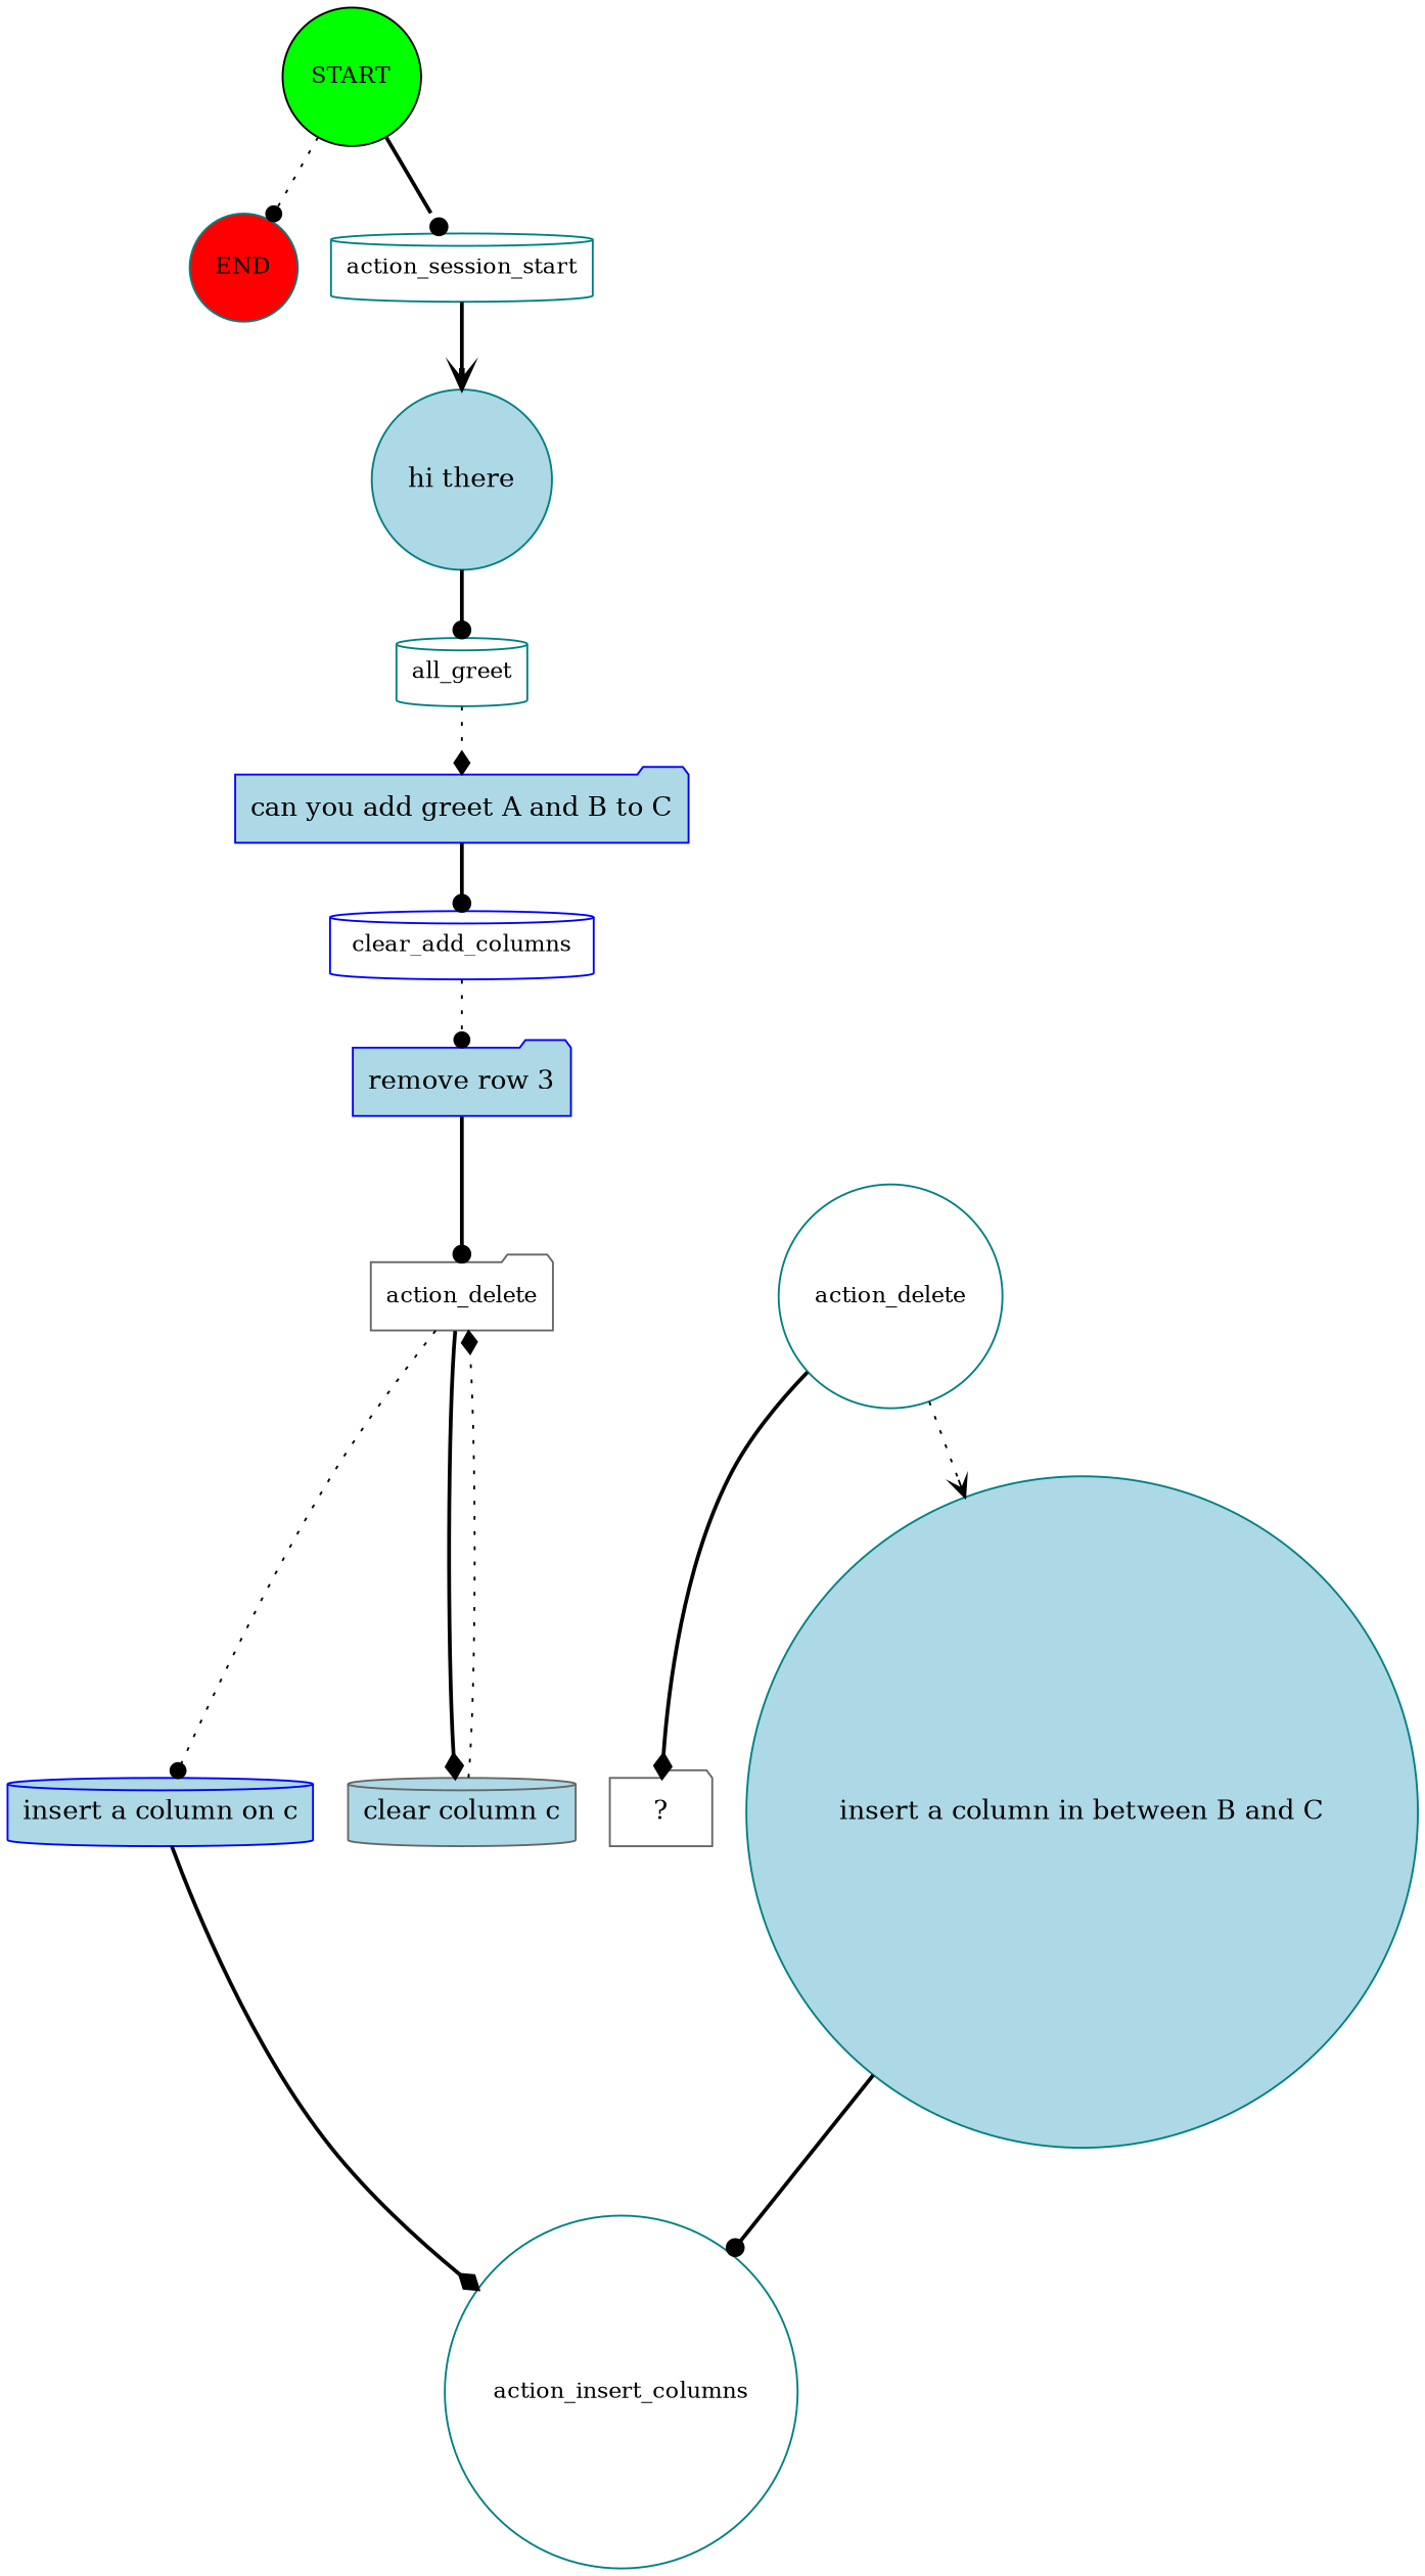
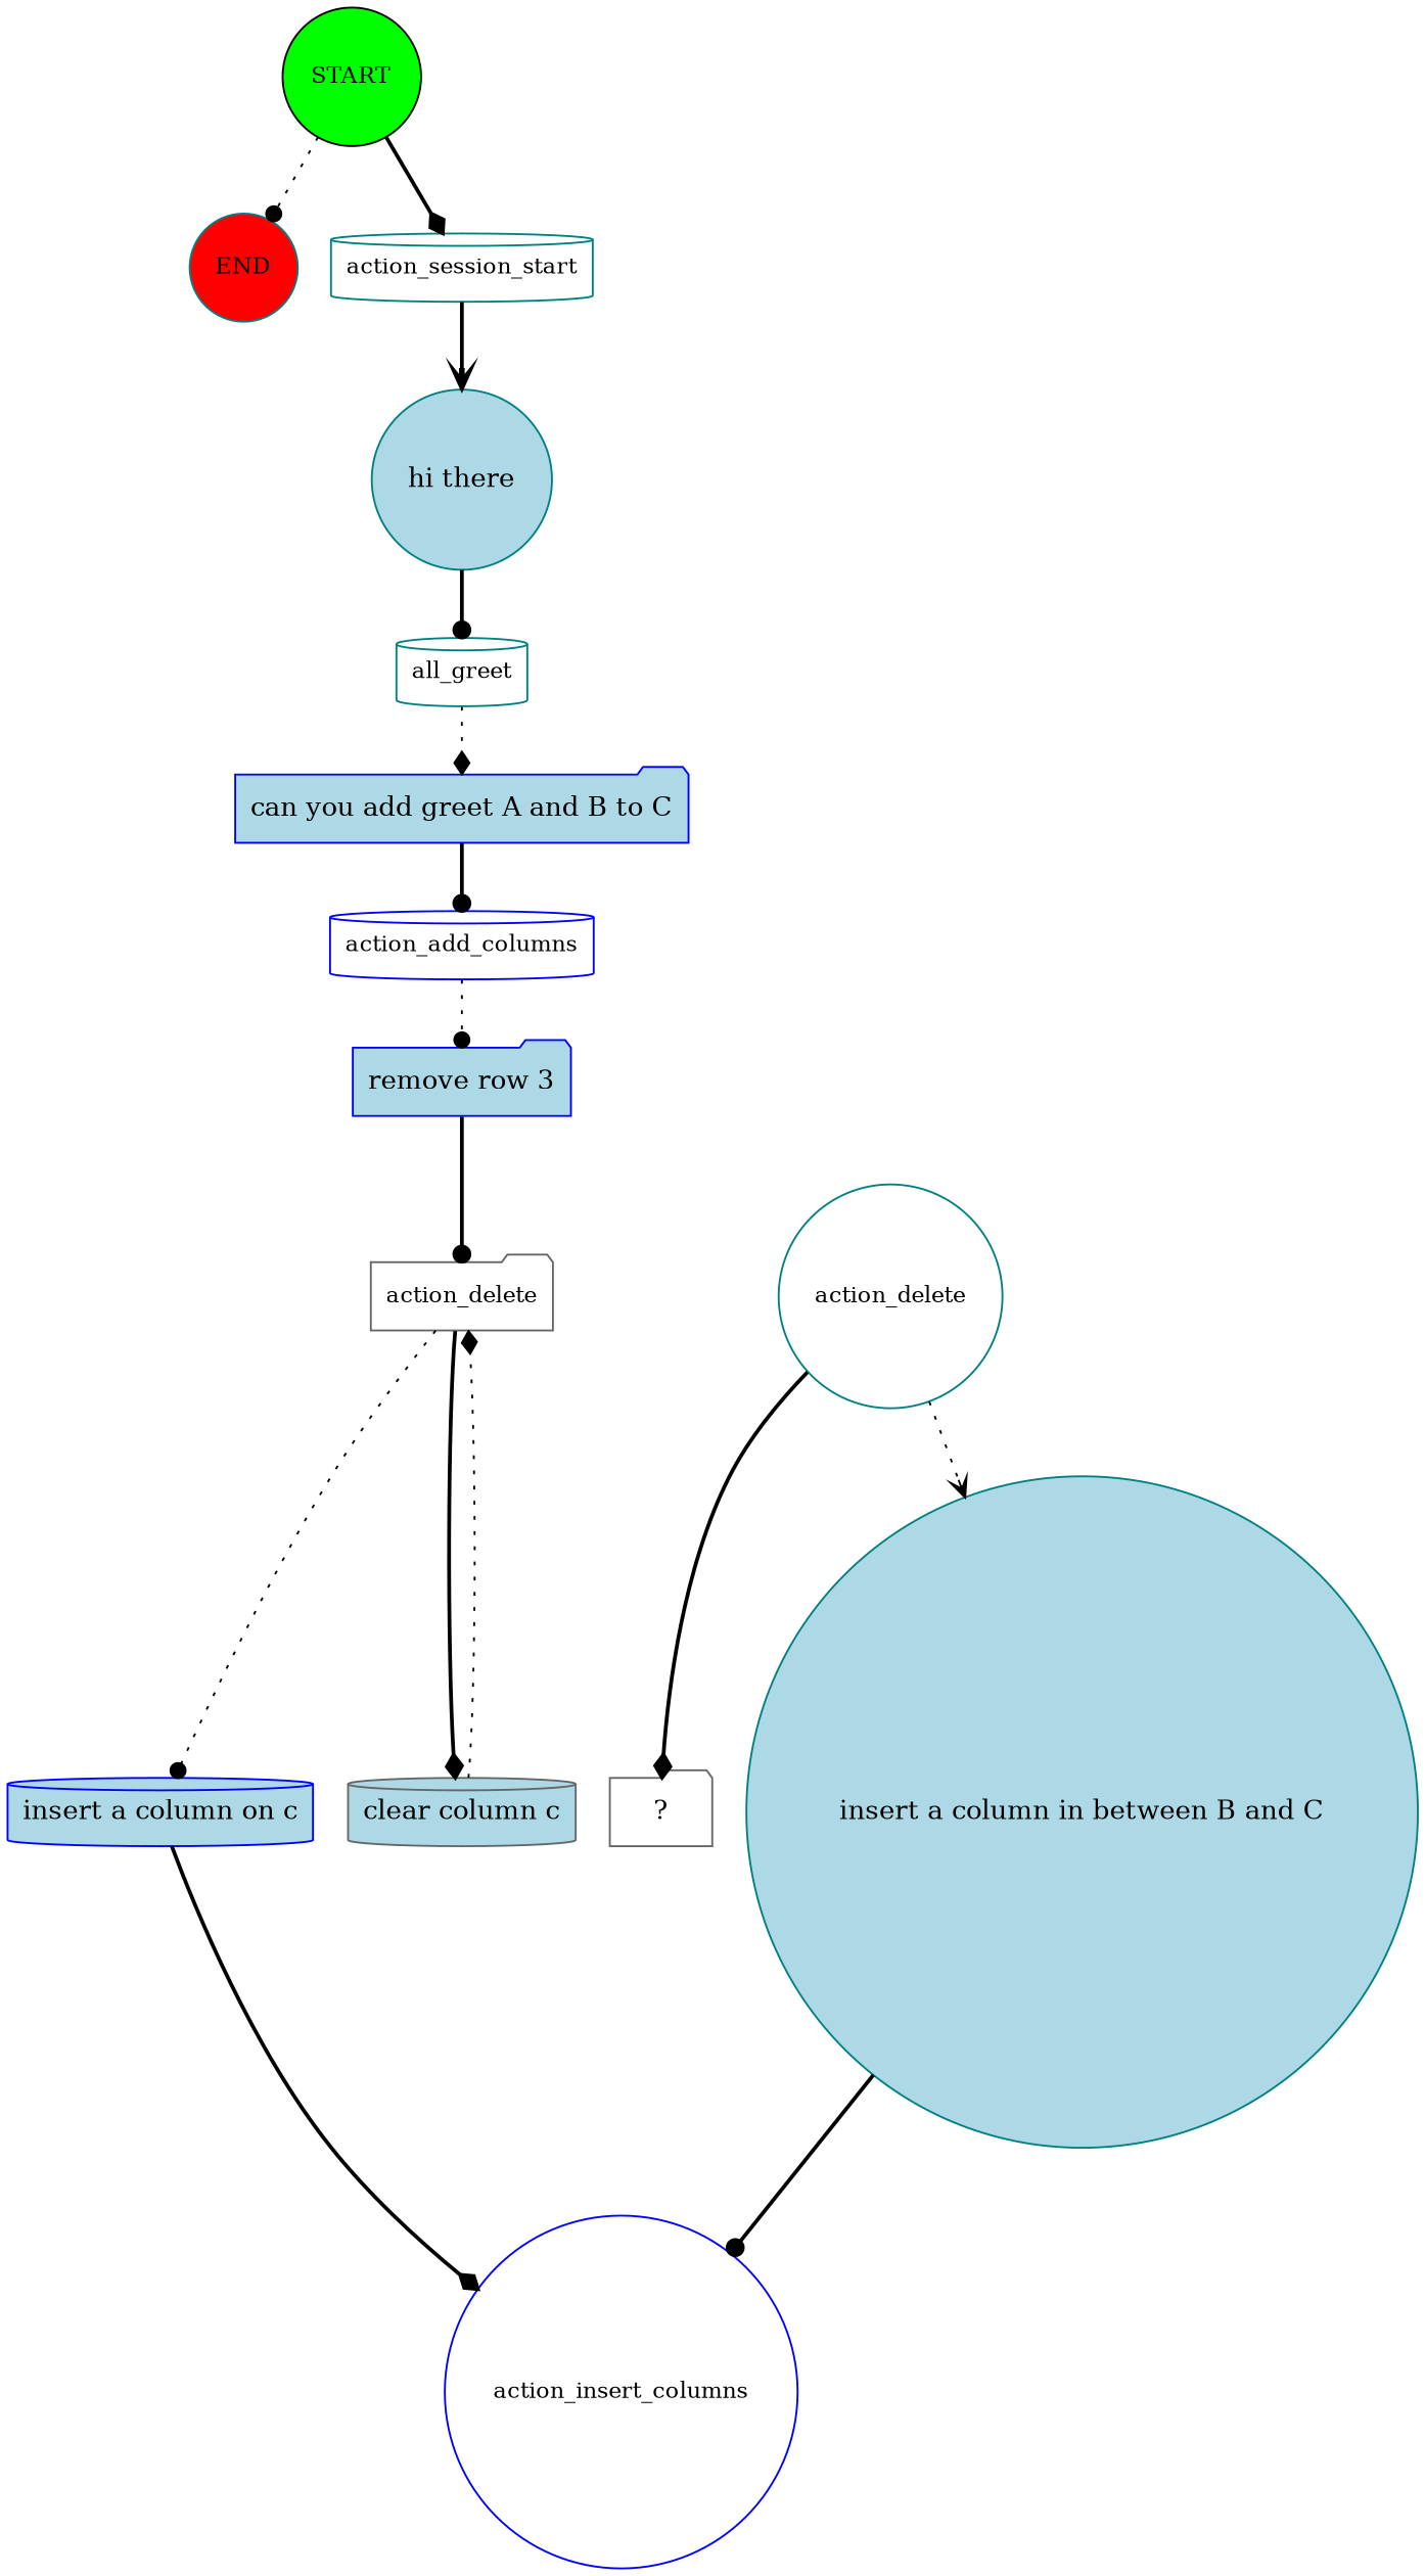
  digraph {
    node [color=teal fontsize=12 shape=circle style=filled]
    edge [arrowhead=dot style=bold]
    n1 [color=black fillcolor=green label=START]
    n2 [fillcolor=red label=END]
    n3 [label=action_session_start shape=cylinder style=""]
    n4 [fillcolor=lightblue label="hi there" fontsize=""]
    n5 [label=all_greet shape=cylinder style=""]
    n6 [color=blue fillcolor=lightblue label="can you add greet A and B to C" shape=folder fontsize=""]
-   n7 [color=blue label=clear_add_columns shape=cylinder style=""]
+   n7 [color=blue label=action_add_columns shape=cylinder style=""]
    n8 [color=blue fillcolor=lightblue label="remove row 3" shape=folder fontsize=""]
    n9 [color=gray40 label=action_delete shape=folder style=""]
    n10 [color=blue fillcolor=lightblue label="insert a column on c" shape=cylinder fontsize=""]
    n11 [color=gray40 fillcolor=lightblue label="clear column c" shape=cylinder fontsize=""]
-   n12 [label=action_insert_columns style=""]
+   n12 [color=blue label=action_insert_columns style=""]
    n13 [label=action_delete style=""]
    n14 [color=gray40 label="  ?  " shape=folder fontsize="" style=""]
    n15 [fillcolor=lightblue label="insert a column in between B and C" fontsize=""]
    n1 -> n2 [style=dotted]
-   n1 -> n3
+   n1 -> n3 [arrowhead=diamond]
    n3 -> n4 [arrowhead=vee]
    n4 -> n5
    n5 -> n6 [arrowhead=diamond style=dotted]
    n6 -> n7
    n7 -> n8 [style=dotted]
    n8 -> n9
    n9 -> n10 [style=dotted]
    n9 -> n11 [arrowhead=diamond]
    n10 -> n12 [arrowhead=diamond]
    n11 -> n9 [arrowhead=diamond style=dotted]
    n13 -> n14 [arrowhead=diamond]
    n13 -> n15 [arrowhead=vee style=dotted]
    n15 -> n12
  }
